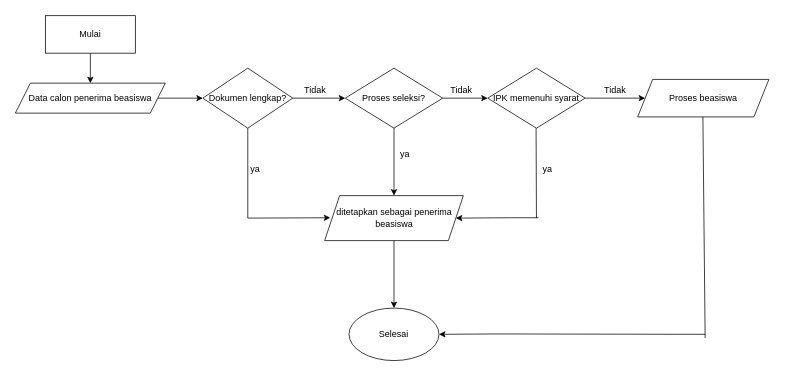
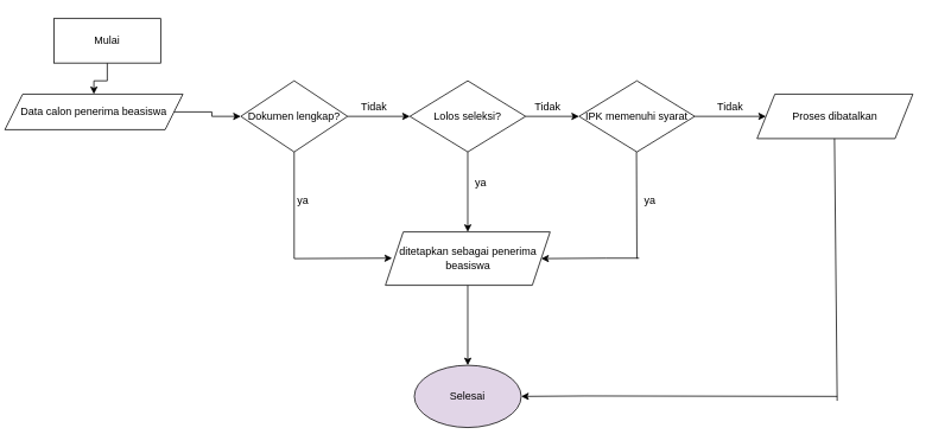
  <mxCell id="0" />
  <mxCell id="1" parent="0" />
  <mxCell id="2" value="" style="edgeStyle=orthogonalEdgeStyle;rounded=0;orthogonalLoop=1;jettySize=auto;html=1;" edge="1" parent="1" source="3" target="5"><mxGeometry relative="1" as="geometry" /></mxCell>
  <mxCell id="3" value="Mulai" style="whiteSpace=wrap;html=1;rounded=0;" vertex="1" parent="1"><mxGeometry x="60" y="20" width="120" height="50" as="geometry" /></mxCell>
  <mxCell id="4" value="" style="edgeStyle=orthogonalEdgeStyle;rounded=0;orthogonalLoop=1;jettySize=auto;html=1;" edge="1" parent="1" source="5" target="7"><mxGeometry relative="1" as="geometry" /></mxCell>
- <mxCell id="5" value="Data calon penerima beasiswa" style="shape=parallelogram;perimeter=parallelogramPerimeter;whiteSpace=wrap;html=1;fixedSize=1;" vertex="1" parent="1"><mxGeometry x="20" y="110" width="200" height="40" as="geometry" /></mxCell>
+ <mxCell id="5" value="Data calon penerima beasiswa" style="shape=parallelogram;perimeter=parallelogramPerimeter;whiteSpace=wrap;html=1;fixedSize=1;" vertex="1" parent="1"><mxGeometry x="5" y="105" width="200" height="40" as="geometry" /></mxCell>
  <mxCell id="6" value="" style="edgeStyle=orthogonalEdgeStyle;rounded=0;orthogonalLoop=1;jettySize=auto;html=1;" edge="1" parent="1" source="7" target="10"><mxGeometry relative="1" as="geometry" /></mxCell>
  <mxCell id="7" value="Dokumen lengkap?" style="rhombus;whiteSpace=wrap;html=1;" vertex="1" parent="1"><mxGeometry x="270" y="90" width="120" height="80" as="geometry" /></mxCell>
  <mxCell id="8" value="" style="edgeStyle=orthogonalEdgeStyle;rounded=0;orthogonalLoop=1;jettySize=auto;html=1;" edge="1" parent="1" source="10" target="12"><mxGeometry relative="1" as="geometry" /></mxCell>
  <mxCell id="9" value="" style="edgeStyle=orthogonalEdgeStyle;rounded=0;orthogonalLoop=1;jettySize=auto;html=1;" edge="1" parent="1" source="10" target="15"><mxGeometry relative="1" as="geometry" /></mxCell>
- <mxCell id="10" value="Proses seleksi?" style="rhombus;whiteSpace=wrap;html=1;" vertex="1" parent="1"><mxGeometry x="460" y="90" width="130" height="80" as="geometry" /></mxCell>
+ <mxCell id="10" value="Lolos seleksi?" style="rhombus;whiteSpace=wrap;html=1;" vertex="1" parent="1"><mxGeometry x="460" y="90" width="130" height="80" as="geometry" /></mxCell>
  <mxCell id="11" value="" style="edgeStyle=orthogonalEdgeStyle;rounded=0;orthogonalLoop=1;jettySize=auto;html=1;" edge="1" parent="1" source="12" target="13"><mxGeometry relative="1" as="geometry" /></mxCell>
  <mxCell id="12" value="IPK memenuhi syarat" style="rhombus;whiteSpace=wrap;html=1;" vertex="1" parent="1"><mxGeometry x="650" y="90" width="130" height="80" as="geometry" /></mxCell>
- <mxCell id="13" value="Proses beasiswa" style="shape=parallelogram;perimeter=parallelogramPerimeter;whiteSpace=wrap;html=1;fixedSize=1;" vertex="1" parent="1"><mxGeometry x="850" y="105" width="175" height="50" as="geometry" /></mxCell>
+ <mxCell id="13" value="Proses dibatalkan" style="shape=parallelogram;perimeter=parallelogramPerimeter;whiteSpace=wrap;html=1;fixedSize=1;" vertex="1" parent="1"><mxGeometry x="850" y="105" width="175" height="50" as="geometry" /></mxCell>
  <mxCell id="14" value="" style="edgeStyle=orthogonalEdgeStyle;rounded=0;orthogonalLoop=1;jettySize=auto;html=1;" edge="1" parent="1" source="15" target="20"><mxGeometry relative="1" as="geometry" /></mxCell>
  <mxCell id="15" value="ditetapkan sebagai penerima beasiswa" style="shape=parallelogram;perimeter=parallelogramPerimeter;whiteSpace=wrap;html=1;fixedSize=1;" vertex="1" parent="1"><mxGeometry x="432.5" y="260" width="185" height="60" as="geometry" /></mxCell>
  <mxCell id="16" value="" style="endArrow=classic;html=1;rounded=0;" edge="1" parent="1"><mxGeometry width="50" height="50" relative="1" as="geometry"><mxPoint x="330" y="290" as="sourcePoint" /><mxPoint x="440" y="289.5" as="targetPoint" /></mxGeometry></mxCell>
  <mxCell id="17" value="" style="endArrow=none;html=1;rounded=0;" edge="1" parent="1"><mxGeometry width="50" height="50" relative="1" as="geometry"><mxPoint x="330" y="290" as="sourcePoint" /><mxPoint x="330" y="170" as="targetPoint" /></mxGeometry></mxCell>
  <mxCell id="18" value="" style="endArrow=none;html=1;rounded=0;" edge="1" parent="1"><mxGeometry width="50" height="50" relative="1" as="geometry"><mxPoint x="715" y="290" as="sourcePoint" /><mxPoint x="714.5" y="170" as="targetPoint" /></mxGeometry></mxCell>
  <mxCell id="19" value="" style="endArrow=classic;html=1;rounded=0;entryX=1;entryY=0.5;entryDx=0;entryDy=0;" edge="1" parent="1" target="15"><mxGeometry width="50" height="50" relative="1" as="geometry"><mxPoint x="717.5" y="289.5" as="sourcePoint" /><mxPoint x="617.5" y="289.5" as="targetPoint" /><Array as="points"><mxPoint x="680" y="289.5" /></Array></mxGeometry></mxCell>
- <mxCell id="20" value="Selesai" style="ellipse;whiteSpace=wrap;html=1;" vertex="1" parent="1"><mxGeometry x="465" y="410" width="120" height="70" as="geometry" /></mxCell>
+ <mxCell id="20" value="Selesai" style="ellipse;whiteSpace=wrap;html=1;fillColor=#e1d5e7;" vertex="1" parent="1"><mxGeometry x="465" y="410" width="120" height="70" as="geometry" /></mxCell>
  <mxCell id="21" value="" style="endArrow=none;html=1;rounded=0;" edge="1" parent="1"><mxGeometry width="50" height="50" relative="1" as="geometry"><mxPoint x="940" y="450" as="sourcePoint" /><mxPoint x="937" y="155" as="targetPoint" /></mxGeometry></mxCell>
  <mxCell id="22" value="" style="endArrow=classic;html=1;rounded=0;entryX=1;entryY=0.5;entryDx=0;entryDy=0;" edge="1" parent="1"><mxGeometry width="50" height="50" relative="1" as="geometry"><mxPoint x="940" y="445" as="sourcePoint" /><mxPoint x="585" y="445" as="targetPoint" /><Array as="points"><mxPoint x="657" y="444.5" /></Array></mxGeometry></mxCell>
  <mxCell id="23" value="Tidak" style="text;html=1;align=center;verticalAlign=middle;whiteSpace=wrap;rounded=0;" vertex="1" parent="1"><mxGeometry x="390" y="105" width="60" height="30" as="geometry" /></mxCell>
  <mxCell id="24" value="Tidak" style="text;html=1;align=center;verticalAlign=middle;whiteSpace=wrap;rounded=0;" vertex="1" parent="1"><mxGeometry x="585" y="105" width="60" height="30" as="geometry" /></mxCell>
  <mxCell id="25" value="Tidak" style="text;html=1;align=center;verticalAlign=middle;whiteSpace=wrap;rounded=0;" vertex="1" parent="1"><mxGeometry x="790" y="105" width="60" height="30" as="geometry" /></mxCell>
  <mxCell id="26" value="ya" style="text;html=1;align=center;verticalAlign=middle;whiteSpace=wrap;rounded=0;" vertex="1" parent="1"><mxGeometry x="310" y="210" width="60" height="30" as="geometry" /></mxCell>
  <mxCell id="27" value="ya" style="text;html=1;align=center;verticalAlign=middle;whiteSpace=wrap;rounded=0;" vertex="1" parent="1"><mxGeometry x="510" y="190" width="60" height="30" as="geometry" /></mxCell>
  <mxCell id="28" value="ya" style="text;html=1;align=center;verticalAlign=middle;whiteSpace=wrap;rounded=0;" vertex="1" parent="1"><mxGeometry x="700" y="210" width="60" height="30" as="geometry" /></mxCell>
